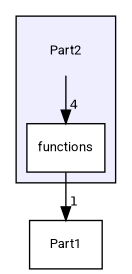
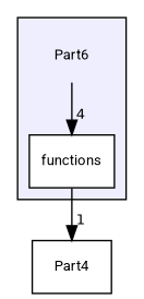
  digraph {
    compound=true
    fontname=Roboto
    node [fontname=Roboto fontsize=10 shape=box]
    edge [fontname=Roboto labeldistance=1.5 labelfontname=Helvetica labelfontsize=10]
-   n1 [label=Part2 shape=plaintext]
+   n1 [label=Part6 shape=plaintext]
    n2 [color=black fillcolor=white label=functions style=filled]
-   n3 [label=Part1]
+   n3 [label=Part4]
    subgraph cluster_1 {
      bgcolor="#eeeeff"
      pencolor=black
      n1
      n2
    }
    n1 -> n2 [headlabel=4]
    n2 -> n3 [headlabel=1]
  }
